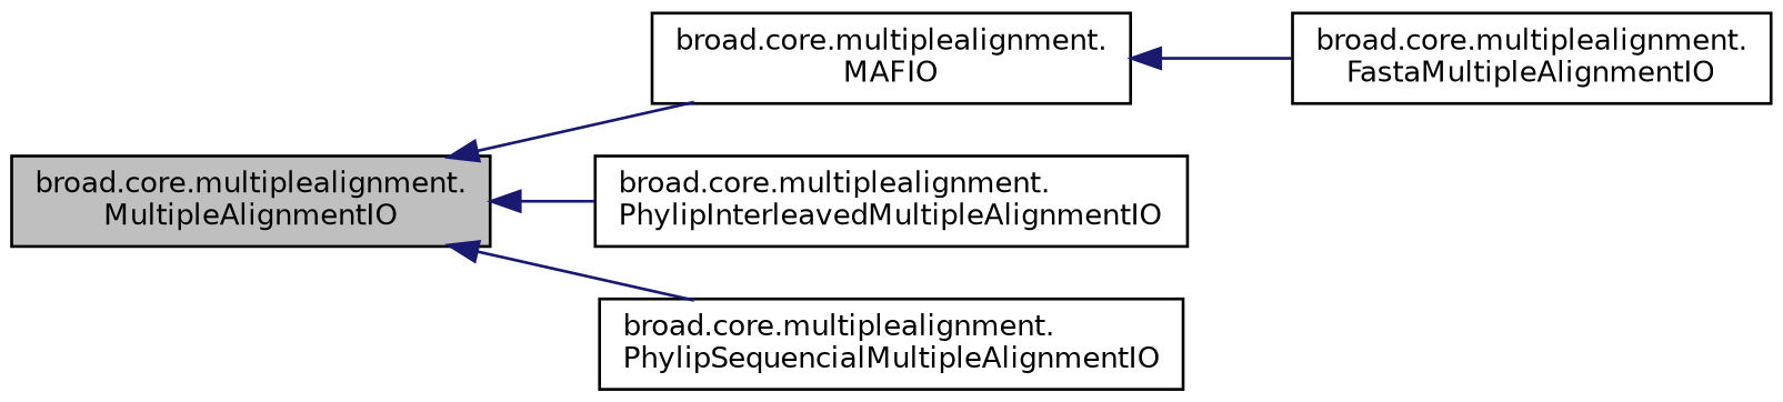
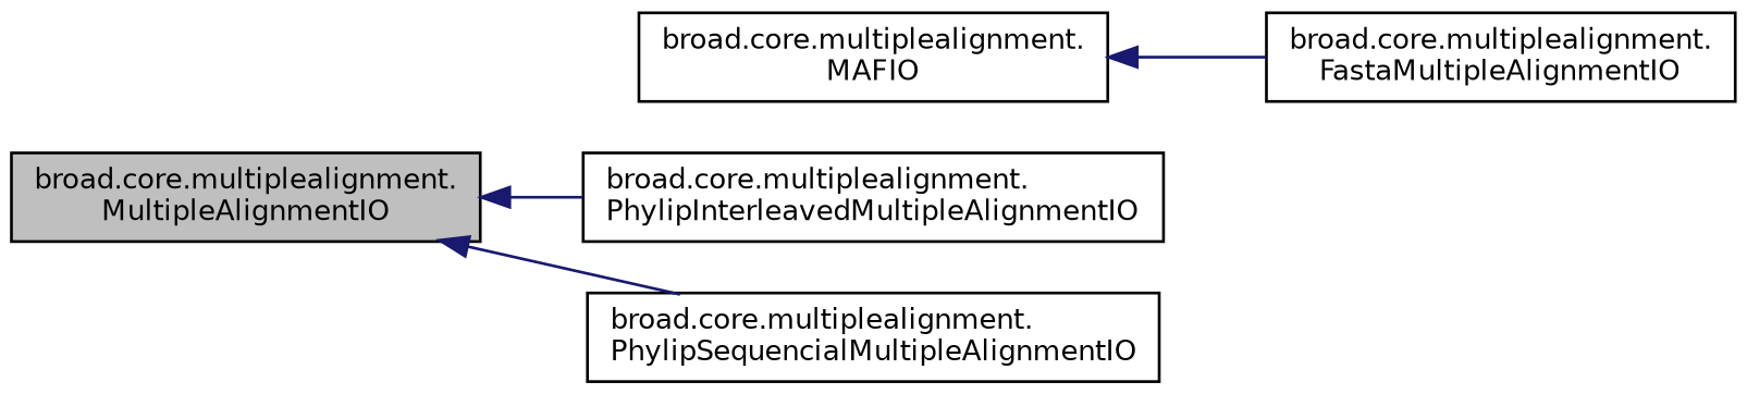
  digraph {
    rankdir=LR
    node [color=black fillcolor=white fontname=Helvetica fontsize=10 shape=record style=filled]
    edge [color=midnightblue dir=back fontname=Helvetica fontsize=10 labelfontname=Helvetica labelfontsize=10 style=solid]
    n1 [fillcolor=grey75 fontcolor=black height=0.2 label="broad.core.multiplealignment.\lMultipleAlignmentIO" width=0.4]
    n2 [height=0.2 label="broad.core.multiplealignment.\lMAFIO" width=0.4]
    n3 [height=0.2 label="broad.core.multiplealignment.\lPhylipInterleavedMultipleAlignmentIO" width=0.4]
    n4 [height=0.2 label="broad.core.multiplealignment.\lPhylipSequencialMultipleAlignmentIO" width=0.4]
    n5 [height=0.2 label="broad.core.multiplealignment.\lFastaMultipleAlignmentIO" width=0.4]
-   n1 -> n2
    n1 -> n3
    n1 -> n4
    n2 -> n5
  }
